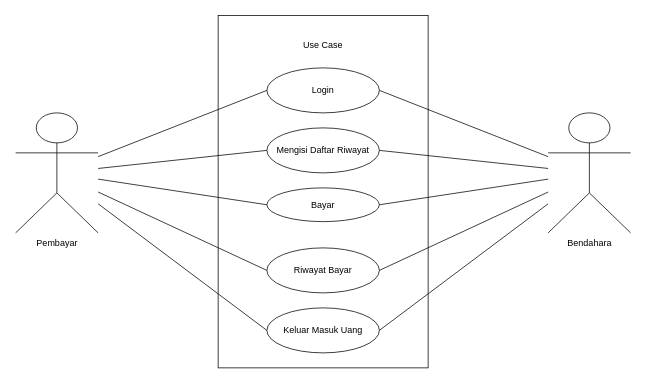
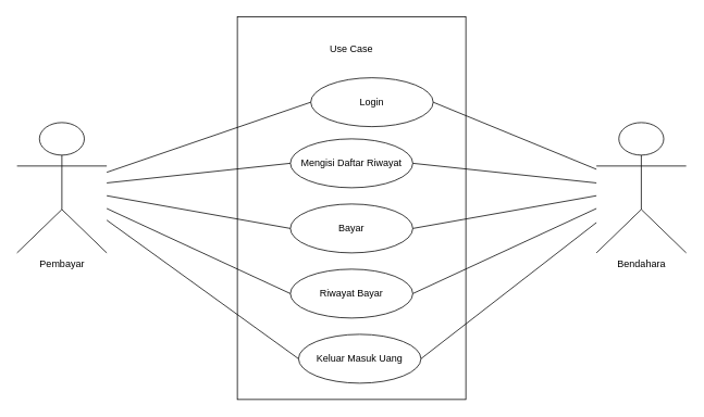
  <mxCell id="0" />
  <mxCell id="1" parent="0" />
  <mxCell id="2" value="Bendahara" style="shape=umlActor;verticalLabelPosition=bottom;verticalAlign=top;html=1;outlineConnect=0;" vertex="1" parent="1"><mxGeometry x="730" y="150" width="110" height="160" as="geometry" /></mxCell>
  <mxCell id="3" value="" style="rounded=0;whiteSpace=wrap;html=1;" vertex="1" parent="1"><mxGeometry x="290" y="20" width="280" height="470" as="geometry" /></mxCell>
- <mxCell id="4" value="Login" style="ellipse;whiteSpace=wrap;html=1;" vertex="1" parent="1"><mxGeometry x="355" y="90" width="150" height="60" as="geometry" /></mxCell>
+ <mxCell id="4" value="Login" style="ellipse;whiteSpace=wrap;html=1;" vertex="1" parent="1"><mxGeometry x="380" y="95" width="150" height="60" as="geometry" /></mxCell>
  <mxCell id="5" value="Mengisi Daftar Riwayat" style="ellipse;whiteSpace=wrap;html=1;" vertex="1" parent="1"><mxGeometry x="355" y="170" width="150" height="60" as="geometry" /></mxCell>
- <mxCell id="6" value="Bayar" style="ellipse;whiteSpace=wrap;html=1;" vertex="1" parent="1"><mxGeometry x="355" y="250" width="150" height="45" as="geometry" /></mxCell>
+ <mxCell id="6" value="Bayar" style="ellipse;whiteSpace=wrap;html=1;" vertex="1" parent="1"><mxGeometry x="355" y="250" width="150" height="60" as="geometry" /></mxCell>
  <mxCell id="7" value="Riwayat Bayar" style="ellipse;whiteSpace=wrap;html=1;" vertex="1" parent="1"><mxGeometry x="355" y="330" width="150" height="60" as="geometry" /></mxCell>
- <mxCell id="8" value="Keluar Masuk Uang" style="ellipse;whiteSpace=wrap;html=1;" vertex="1" parent="1"><mxGeometry x="355" y="410" width="150" height="60" as="geometry" /></mxCell>
+ <mxCell id="8" value="Keluar Masuk Uang" style="ellipse;whiteSpace=wrap;html=1;" vertex="1" parent="1"><mxGeometry x="365" y="410" width="150" height="60" as="geometry" /></mxCell>
  <mxCell id="9" value="Use Case" style="text;html=1;align=center;verticalAlign=middle;whiteSpace=wrap;rounded=0;" vertex="1" parent="1"><mxGeometry x="375" y="40" width="110" height="40" as="geometry" /></mxCell>
  <mxCell id="10" value="Pembayar" style="shape=umlActor;verticalLabelPosition=bottom;verticalAlign=top;html=1;outlineConnect=0;" vertex="1" parent="1"><mxGeometry x="20" y="150" width="110" height="160" as="geometry" /></mxCell>
  <mxCell id="11" value="" style="endArrow=none;html=1;rounded=0;entryX=0;entryY=0.5;entryDx=0;entryDy=0;" edge="1" parent="1" source="10" target="4"><mxGeometry width="50" height="50" relative="1" as="geometry"><mxPoint x="130" y="170" as="sourcePoint" /><mxPoint x="180" y="120" as="targetPoint" /></mxGeometry></mxCell>
  <mxCell id="12" value="" style="endArrow=none;html=1;rounded=0;entryX=0;entryY=0.5;entryDx=0;entryDy=0;" edge="1" parent="1" source="10" target="5"><mxGeometry width="50" height="50" relative="1" as="geometry"><mxPoint x="170" y="210" as="sourcePoint" /><mxPoint x="220" y="160" as="targetPoint" /></mxGeometry></mxCell>
  <mxCell id="13" value="" style="endArrow=none;html=1;rounded=0;entryX=0;entryY=0.5;entryDx=0;entryDy=0;" edge="1" parent="1" source="10" target="6"><mxGeometry width="50" height="50" relative="1" as="geometry"><mxPoint x="170" y="290" as="sourcePoint" /><mxPoint x="220" y="240" as="targetPoint" /></mxGeometry></mxCell>
  <mxCell id="14" value="" style="endArrow=none;html=1;rounded=0;entryX=0;entryY=0.5;entryDx=0;entryDy=0;" edge="1" parent="1" source="10" target="7"><mxGeometry width="50" height="50" relative="1" as="geometry"><mxPoint x="170" y="340" as="sourcePoint" /><mxPoint x="220" y="290" as="targetPoint" /></mxGeometry></mxCell>
  <mxCell id="15" value="" style="endArrow=none;html=1;rounded=0;entryX=0;entryY=0.5;entryDx=0;entryDy=0;" edge="1" parent="1" source="10" target="8"><mxGeometry width="50" height="50" relative="1" as="geometry"><mxPoint x="130" y="360" as="sourcePoint" /><mxPoint x="180" y="310" as="targetPoint" /></mxGeometry></mxCell>
  <mxCell id="16" value="" style="endArrow=none;html=1;rounded=0;exitX=1;exitY=0.5;exitDx=0;exitDy=0;" edge="1" parent="1" source="4" target="2"><mxGeometry width="50" height="50" relative="1" as="geometry"><mxPoint x="640" y="150" as="sourcePoint" /><mxPoint x="690" y="100" as="targetPoint" /></mxGeometry></mxCell>
  <mxCell id="17" value="" style="endArrow=none;html=1;rounded=0;exitX=1;exitY=0.5;exitDx=0;exitDy=0;" edge="1" parent="1" source="5" target="2"><mxGeometry width="50" height="50" relative="1" as="geometry"><mxPoint x="640" y="290" as="sourcePoint" /><mxPoint x="690" y="240" as="targetPoint" /></mxGeometry></mxCell>
  <mxCell id="18" value="" style="endArrow=none;html=1;rounded=0;exitX=1;exitY=0.5;exitDx=0;exitDy=0;" edge="1" parent="1" source="6" target="2"><mxGeometry width="50" height="50" relative="1" as="geometry"><mxPoint x="640" y="290" as="sourcePoint" /><mxPoint x="690" y="240" as="targetPoint" /></mxGeometry></mxCell>
  <mxCell id="19" value="" style="endArrow=none;html=1;rounded=0;exitX=1;exitY=0.5;exitDx=0;exitDy=0;" edge="1" parent="1" source="7" target="2"><mxGeometry width="50" height="50" relative="1" as="geometry"><mxPoint x="660" y="320" as="sourcePoint" /><mxPoint x="710" y="270" as="targetPoint" /></mxGeometry></mxCell>
  <mxCell id="20" value="" style="endArrow=none;html=1;rounded=0;exitX=1;exitY=0.5;exitDx=0;exitDy=0;" edge="1" parent="1" source="8" target="2"><mxGeometry width="50" height="50" relative="1" as="geometry"><mxPoint x="630" y="400" as="sourcePoint" /><mxPoint x="680" y="350" as="targetPoint" /></mxGeometry></mxCell>
